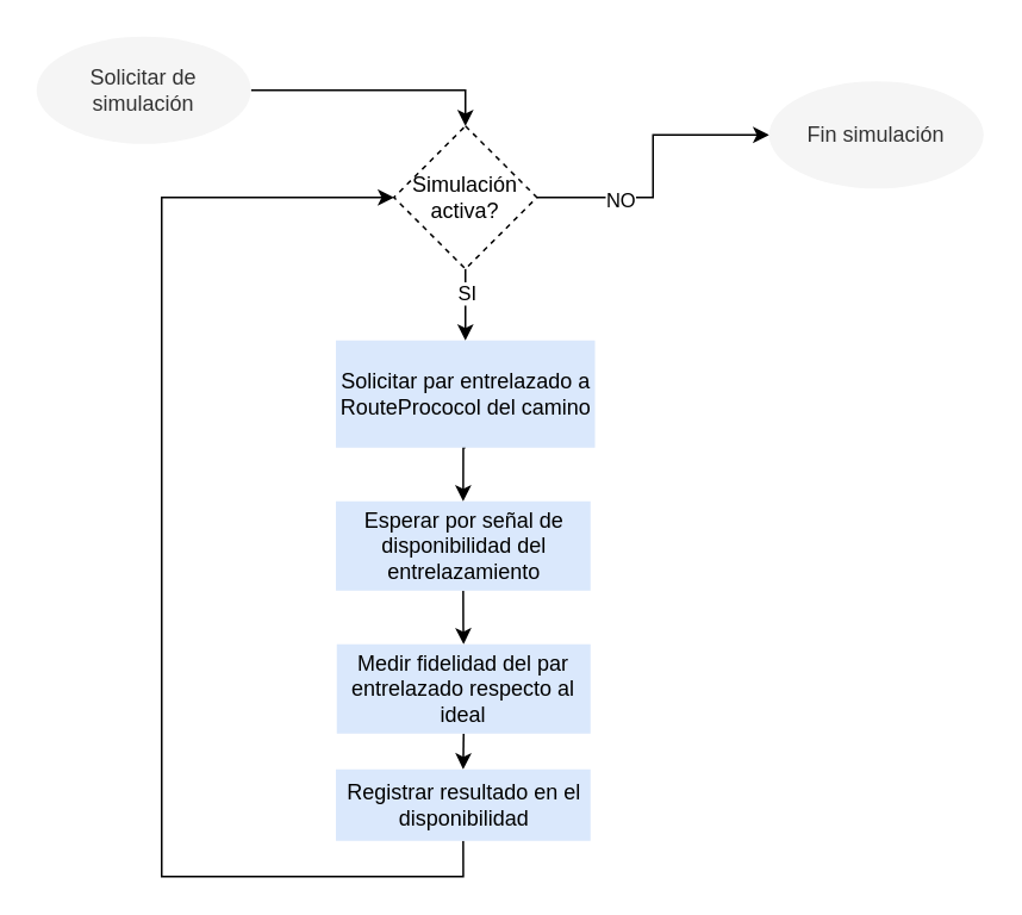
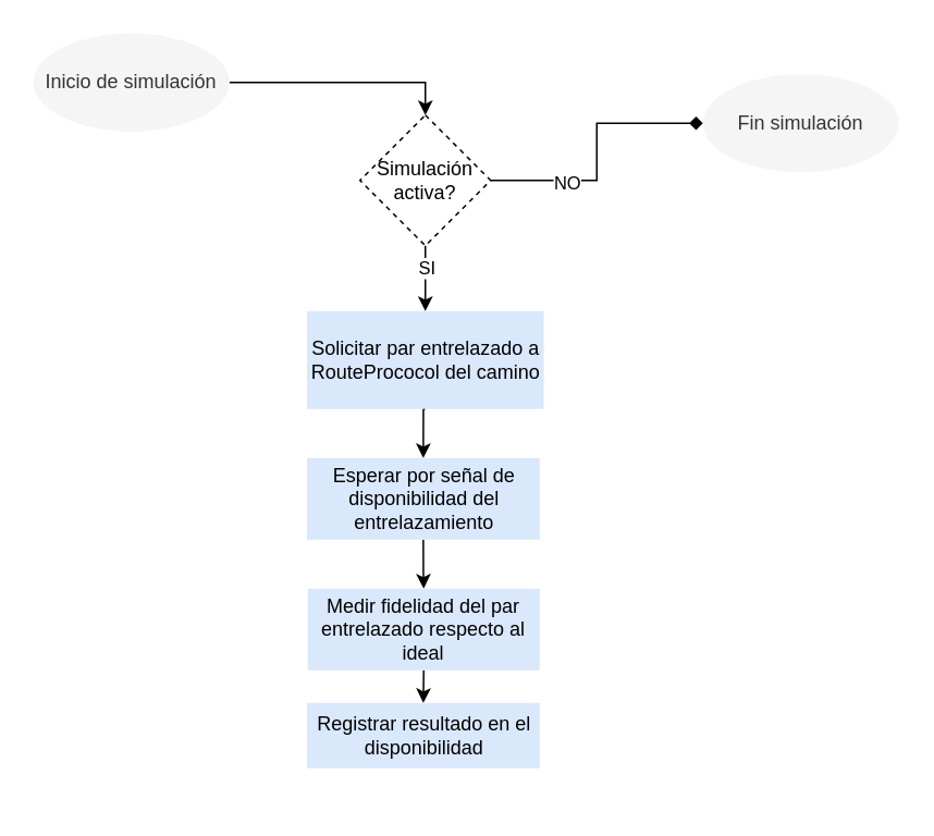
  <mxCell id="0" />
  <mxCell id="1" parent="0" />
  <mxCell id="2" style="edgeStyle=orthogonalEdgeStyle;rounded=0;orthogonalLoop=1;jettySize=auto;html=1;exitX=0.5;exitY=1;exitDx=0;exitDy=0;" edge="1" parent="1" source="3" target="15"><mxGeometry relative="1" as="geometry" /></mxCell>
  <mxCell id="3" value="Esperar por señal de disponibilidad del entrelazamiento" style="rounded=0;whiteSpace=wrap;html=1;fillColor=#dae8fc;strokeColor=none;" vertex="1" parent="1"><mxGeometry x="187.5" y="280" width="142.5" height="50" as="geometry" /></mxCell>
  <mxCell id="4" style="edgeStyle=orthogonalEdgeStyle;rounded=0;orthogonalLoop=1;jettySize=auto;html=1;exitX=1;exitY=0.5;exitDx=0;exitDy=0;entryX=0.5;entryY=0;entryDx=0;entryDy=0;" edge="1" parent="1" source="5" target="12"><mxGeometry relative="1" as="geometry" /></mxCell>
- <mxCell id="5" value="Solicitar de simulación" style="ellipse;whiteSpace=wrap;html=1;fillColor=#f5f5f5;fontColor=#333333;strokeColor=none;" vertex="1" parent="1"><mxGeometry x="20" y="20" width="120" height="60" as="geometry" /></mxCell>
+ <mxCell id="5" value="Inicio de simulación" style="ellipse;whiteSpace=wrap;html=1;fillColor=#f5f5f5;fontColor=#333333;strokeColor=none;" vertex="1" parent="1"><mxGeometry x="20" y="20" width="120" height="60" as="geometry" /></mxCell>
  <mxCell id="6" style="edgeStyle=orthogonalEdgeStyle;rounded=0;orthogonalLoop=1;jettySize=auto;html=1;exitX=0.5;exitY=1;exitDx=0;exitDy=0;entryX=0.5;entryY=0;entryDx=0;entryDy=0;" edge="1" parent="1" source="7" target="3"><mxGeometry relative="1" as="geometry" /></mxCell>
  <mxCell id="7" value="Solicitar par entrelazado a RoutePrococol del camino" style="rounded=0;whiteSpace=wrap;html=1;fillColor=#dae8fc;strokeColor=none;" vertex="1" parent="1"><mxGeometry x="187.5" y="190" width="145" height="60" as="geometry" /></mxCell>
- <mxCell id="8" style="edgeStyle=orthogonalEdgeStyle;rounded=0;orthogonalLoop=1;jettySize=auto;html=1;exitX=1;exitY=0.5;exitDx=0;exitDy=0;" edge="1" parent="1" source="12" target="13"><mxGeometry relative="1" as="geometry" /></mxCell>
+ <mxCell id="8" style="edgeStyle=orthogonalEdgeStyle;rounded=0;orthogonalLoop=1;jettySize=auto;html=1;exitX=1;exitY=0.5;exitDx=0;exitDy=0;endArrow=diamond;" edge="1" parent="1" source="12" target="13"><mxGeometry relative="1" as="geometry" /></mxCell>
  <mxCell id="9" value="NO" style="edgeLabel;html=1;align=center;verticalAlign=middle;resizable=0;points=[];" vertex="1" connectable="0" parent="8"><mxGeometry x="-0.443" y="-1" relative="1" as="geometry"><mxPoint as="offset" /></mxGeometry></mxCell>
  <mxCell id="10" style="edgeStyle=orthogonalEdgeStyle;rounded=0;orthogonalLoop=1;jettySize=auto;html=1;exitX=0.5;exitY=1;exitDx=0;exitDy=0;" edge="1" parent="1" source="12" target="7"><mxGeometry relative="1" as="geometry" /></mxCell>
  <mxCell id="11" value="SI" style="edgeLabel;html=1;align=center;verticalAlign=middle;resizable=0;points=[];" vertex="1" connectable="0" parent="10"><mxGeometry x="-0.35" relative="1" as="geometry"><mxPoint as="offset" /></mxGeometry></mxCell>
  <mxCell id="12" value="Simulación activa?" style="rhombus;whiteSpace=wrap;html=1;dashed=1;" vertex="1" parent="1"><mxGeometry x="220" y="70" width="80" height="80" as="geometry" /></mxCell>
  <mxCell id="13" value="Fin simulación" style="ellipse;whiteSpace=wrap;html=1;fillColor=#f5f5f5;fontColor=#333333;strokeColor=none;" vertex="1" parent="1"><mxGeometry x="430" y="45" width="120" height="60" as="geometry" /></mxCell>
  <mxCell id="14" style="edgeStyle=orthogonalEdgeStyle;rounded=0;orthogonalLoop=1;jettySize=auto;html=1;exitX=0.5;exitY=1;exitDx=0;exitDy=0;entryX=0.5;entryY=0;entryDx=0;entryDy=0;" edge="1" parent="1" source="15" target="17"><mxGeometry relative="1" as="geometry" /></mxCell>
  <mxCell id="15" value="Medir fidelidad del par entrelazado respecto al ideal" style="rounded=0;whiteSpace=wrap;html=1;fillColor=#dae8fc;strokeColor=none;" vertex="1" parent="1"><mxGeometry x="188" y="360" width="142" height="50" as="geometry" /></mxCell>
- <mxCell id="16" style="edgeStyle=orthogonalEdgeStyle;rounded=0;orthogonalLoop=1;jettySize=auto;html=1;exitX=0.5;exitY=1;exitDx=0;exitDy=0;entryX=0;entryY=0.5;entryDx=0;entryDy=0;" edge="1" parent="1" source="17" target="12"><mxGeometry relative="1" as="geometry"><Array as="points"><mxPoint x="259" y="490" /><mxPoint x="90" y="490" /><mxPoint x="90" y="110" /></Array></mxGeometry></mxCell>
  <mxCell id="17" value="Registrar resultado en el disponibilidad" style="rounded=0;whiteSpace=wrap;html=1;fillColor=#dae8fc;strokeColor=none;" vertex="1" parent="1"><mxGeometry x="187.5" y="430" width="142.5" height="40" as="geometry" /></mxCell>
